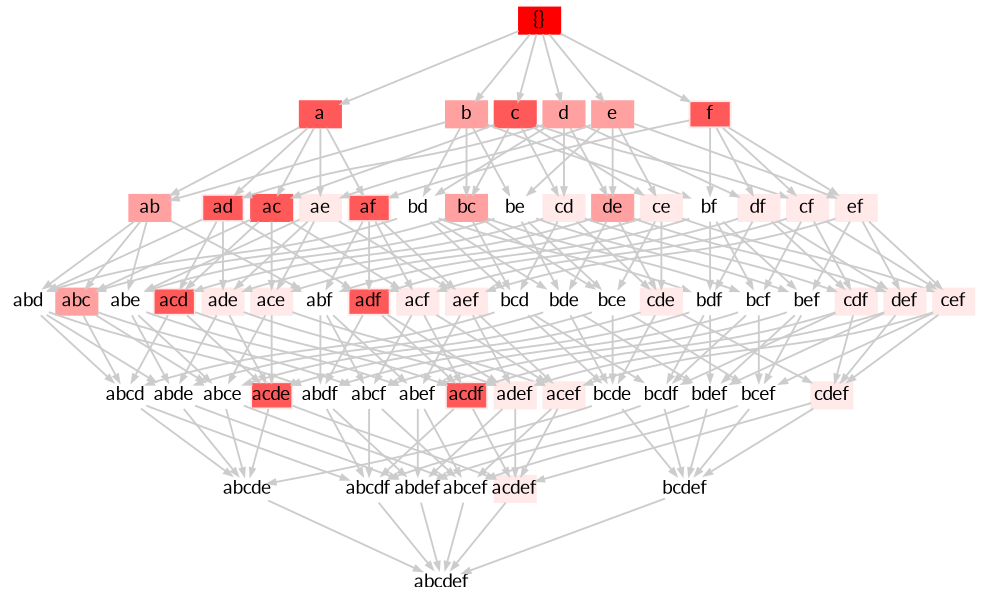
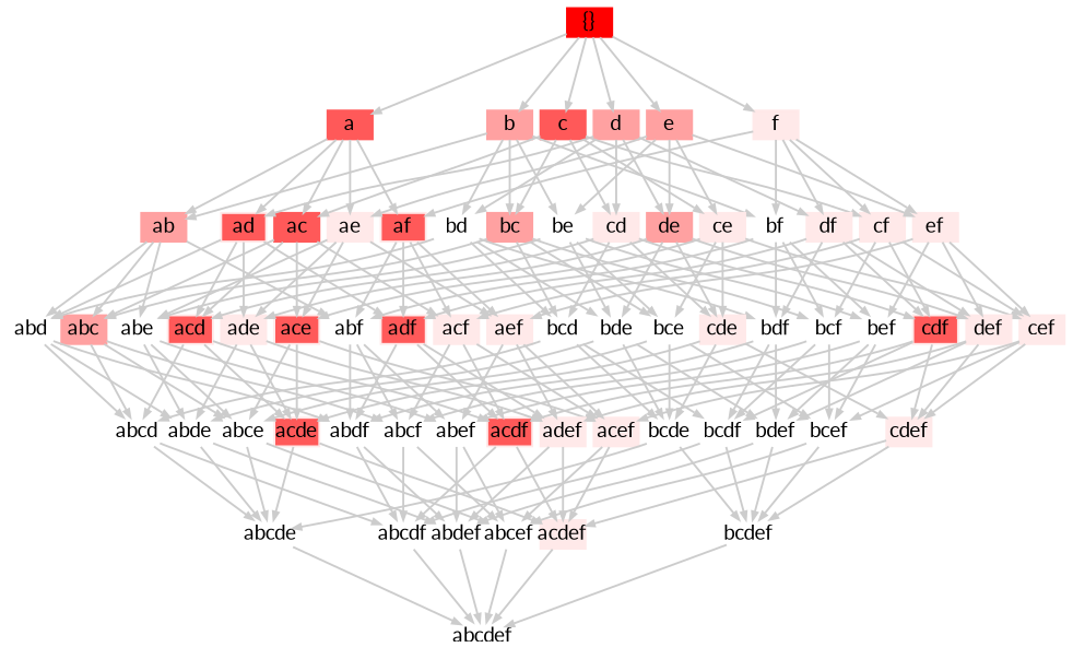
  digraph {
    fontname=Lato
    nodesep=0.05
    node [fixedsize=true fontname=Lato fontsize=10 shape=box style=filled]
    edge [arrowsize=.4 color="#cccccc" fontname=Lato]
    a [color="#FF5959" height=0.2 width=0.3]
    b [color="#FFA1A1" height=0.2 width=0.3]
    c [color="#FF5959" height=0.2 width=0.3]
    d [color="#FFA1A1" height=0.2 width=0.3]
    e [color="#FFA1A1" height=0.2 width=0.3]
-   f [color="#FFE9E9" height=0.2 width=0.3 fillcolor="#FF5959"]
+   f [color="#FFE9E9" height=0.2 width=0.3]
    ac [color="#FF5959" height=0.2 width=0.3]
    ab [color="#FFA1A1" height=0.2 width=0.3]
    ad [color="#FFE9E9" fillcolor="#FF5959" height=0.2 width=0.3]
    ae [color="#FFE9E9" height=0.2 width=0.3]
    af [color="#FFE9E9" fillcolor="#FF5959" height=0.2 width=0.3]
    bc [color="#FFA1A1" height=0.2 width=0.3]
    bd [height=0.2 shape=none width=0.3 style=""]
    be [height=0.2 shape=none width=0.3 style=""]
    bf [height=0.2 shape=none width=0.3 style=""]
    cd [color="#FFE9E9" height=0.2 width=0.3]
    ce [color="#FFE9E9" height=0.2 width=0.3]
    cf [color="#FFE9E9" height=0.2 width=0.3]
    de [color="#FFA1A1" height=0.2 width=0.3]
    df [color="#FFE9E9" height=0.2 width=0.3]
    ef [color="#FFE9E9" height=0.2 width=0.3]
    abc [color="#FFA1A1" height=0.2 width=0.3]
    acd [color="#FFE9E9" fillcolor="#FF5959" height=0.2 width=0.3]
-   ace [color="#FFE9E9" height=0.2 width=0.3]
+   ace [color="#FFE9E9" height=0.2 width=0.3 fillcolor="#FF5959"]
    acf [color="#FFE9E9" height=0.2 width=0.3]
    abd [height=0.2 shape=none width=0.3 style=""]
    abe [height=0.2 shape=none width=0.3 style=""]
    abf [height=0.2 shape=none width=0.3 style=""]
    ade [color="#FFE9E9" height=0.2 width=0.3]
    adf [color="#FFE9E9" fillcolor="#FF5959" height=0.2 width=0.3]
    aef [color="#FFE9E9" height=0.2 width=0.3]
    bcf [height=0.2 shape=none width=0.3 style=""]
    bce [height=0.2 shape=none width=0.3 style=""]
    bcd [height=0.2 shape=none width=0.3 style=""]
    bde [height=0.2 shape=none width=0.3 style=""]
    bdf [height=0.2 shape=none width=0.3 style=""]
    bef [height=0.2 shape=none width=0.3 style=""]
    cde [color="#FFE9E9" height=0.2 width=0.3]
-   cdf [color="#FFE9E9" height=0.2 width=0.3]
+   cdf [color="#FFE9E9" height=0.2 width=0.3 fillcolor="#FF5959"]
    cef [color="#FFE9E9" height=0.2 width=0.3]
    def [color="#FFE9E9" height=0.2 width=0.3]
    "{}" [color="#FF0000" height=0.2 width=0.3]
    abcd [height=0.2 shape=none width=0.3 style=""]
    abce [height=0.2 shape=none width=0.3 style=""]
    abcf [height=0.2 shape=none width=0.3 style=""]
    acde [color="#FFE9E9" fillcolor="#FF5959" height=0.2 width=0.3]
    acdf [color="#FFE9E9" fillcolor="#FF5959" height=0.2 width=0.3]
    acef [color="#FFE9E9" height=0.2 width=0.3]
    abde [height=0.2 shape=none width=0.3 style=""]
    abdf [height=0.2 shape=none width=0.3 style=""]
    abef [height=0.2 shape=none width=0.3 style=""]
    bcdf [height=0.2 shape=none width=0.3 style=""]
    bcef [height=0.2 shape=none width=0.3 style=""]
    bcde [height=0.2 shape=none width=0.3 style=""]
    adef [color="#FFE9E9" height=0.2 width=0.3]
    cdef [color="#FFE9E9" height=0.2 width=0.3]
    bdef [height=0.2 shape=none width=0.3 style=""]
    abcde [height=0.2 shape=none width=0.3 style=""]
    abcdf [height=0.2 shape=none width=0.3 style=""]
    abcef [height=0.2 shape=none width=0.3 style=""]
    acdef [color="#FFE9E9" height=0.2 width=0.3]
    abdef [height=0.2 shape=none width=0.3 style=""]
    bcdef [height=0.2 shape=none width=0.3 style=""]
    abcdef [height=0.2 shape=none width=0.3 style=""]
    subgraph sub_1 {
      rank=same
      a
      b
      c
      d
      e
      f
    }
    a -> b [style=invis]
    a -> ac
    a -> ab
    a -> ad
    a -> ae
    a -> af
    b -> c [style=invis]
    b -> ab
    b -> bc
    b -> bd
    b -> be
    b -> bf
    c -> d [style=invis]
    c -> ac
    c -> bc
    c -> cd
    c -> ce
    c -> cf
    d -> e [style=invis]
    d -> ad
    d -> bd
    d -> cd
    d -> de
    d -> df
    e -> f [style=invis]
    e -> ae
    e -> be
    e -> ce
    e -> de
    e -> ef
    f -> af
    f -> bf
    f -> cf
    f -> df
    f -> ef
    ac -> abc
    ac -> acd
    ac -> ace
    ac -> acf
    ab -> abc
    ab -> abd
    ab -> abe
    ab -> abf
    ad -> acd
    ad -> abd
    ad -> ade
    ad -> adf
    ae -> ace
    ae -> abe
    ae -> ade
    ae -> aef
    af -> acf
    af -> abf
    af -> adf
    af -> aef
    bc -> abc
    bc -> bcf
    bc -> bce
    bc -> bcd
    bd -> abd
    bd -> bcd
    bd -> bde
    bd -> bdf
    be -> abe
    be -> bce
    be -> bde
    be -> bef
    bf -> abf
    bf -> bcf
    bf -> bdf
    bf -> bef
    cd -> acd
    cd -> bcd
    cd -> cde
    cd -> cdf
    ce -> ace
    ce -> bce
    ce -> cde
    ce -> cef
    cf -> acf
    cf -> bcf
    cf -> cdf
    cf -> cef
    de -> ade
    de -> bde
    de -> cde
    de -> def
    df -> adf
    df -> bdf
    df -> cdf
    df -> def
    ef -> aef
    ef -> bef
    ef -> cef
    ef -> def
    abc -> abcd
    abc -> abce
    abc -> abcf
    acd -> abcd
    acd -> acde
    acd -> acdf
    ace -> abce
    ace -> acde
    ace -> acef
    acf -> abcf
    acf -> acdf
    acf -> acef
    abd -> abcd
    abd -> abde
    abd -> abdf
    abe -> abce
    abe -> abde
    abe -> abef
    abf -> abcf
    abf -> abdf
    abf -> abef
    ade -> acde
    ade -> abde
    ade -> adef
    adf -> acdf
    adf -> abdf
    adf -> adef
    aef -> acef
    aef -> abef
    aef -> adef
    bcf -> abcf
    bcf -> bcdf
    bcf -> bcef
    bce -> abce
    bce -> bcef
    bce -> bcde
    bcd -> abcd
    bcd -> bcdf
    bcd -> bcde
    bde -> abde
    bde -> bcde
    bde -> bdef
    bdf -> abdf
    bdf -> bcdf
    bdf -> bdef
    bef -> abef
    bef -> bcef
    bef -> bdef
    cde -> acde
    cde -> bcde
    cde -> cdef
    cdf -> acdf
    cdf -> bcdf
    cdf -> cdef
    cef -> acef
    cef -> bcef
    cef -> cdef
    def -> adef
    def -> cdef
    def -> bdef
    "{}" -> a
    "{}" -> b
    "{}" -> c
    "{}" -> d
    "{}" -> e
    "{}" -> f
    abcd -> abcde
    abcd -> abcdf
    abce -> abcde
    abce -> abcef
    abcf -> abcdf
    abcf -> abcef
    acde -> abcde
    acde -> acdef
    acdf -> abcdf
    acdf -> acdef
    acef -> abcef
    acef -> acdef
    abde -> abcde
    abde -> abdef
    abdf -> abcdf
    abdf -> abdef
    abef -> abcef
    abef -> abdef
    bcdf -> abcdf
    bcdf -> bcdef
    bcef -> abcef
    bcef -> bcdef
    bcde -> abcde
    bcde -> bcdef
    adef -> acdef
    adef -> abdef
    cdef -> acdef
    cdef -> bcdef
    bdef -> abdef
    bdef -> bcdef
    abcde -> abcdef
    abcdf -> abcdef
    abcef -> abcdef
    acdef -> abcdef
    abdef -> abcdef
    bcdef -> abcdef
  }
